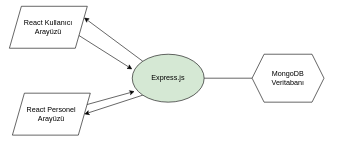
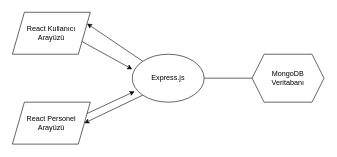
  <mxCell id="0" />
  <mxCell id="1" parent="0" />
  <mxCell id="2" style="rounded=0;orthogonalLoop=1;jettySize=auto;html=1;exitX=1;exitY=0.75;exitDx=0;exitDy=0;entryX=0;entryY=0.313;entryDx=0;entryDy=0;entryPerimeter=0;" parent="1" source="3" target="9" edge="1"><mxGeometry relative="1" as="geometry" /></mxCell>
- <mxCell id="3" value="React Kullanıcı &lt;br&gt;Arayüzü" style="shape=parallelogram;perimeter=parallelogramPerimeter;whiteSpace=wrap;html=1;fixedSize=1;" parent="1" vertex="1"><mxGeometry x="15" y="10" width="130" height="70" as="geometry" /></mxCell>
+ <mxCell id="3" value="React Kullanıcı &lt;br&gt;Arayüzü" style="shape=parallelogram;perimeter=parallelogramPerimeter;whiteSpace=wrap;html=1;fixedSize=1;" parent="1" vertex="1"><mxGeometry x="20" y="20" width="130" height="70" as="geometry" /></mxCell>
  <mxCell id="4" style="rounded=0;orthogonalLoop=1;jettySize=auto;html=1;exitX=1;exitY=0.25;exitDx=0;exitDy=0;entryX=0.033;entryY=0.775;entryDx=0;entryDy=0;entryPerimeter=0;" parent="1" source="5" target="9" edge="1"><mxGeometry relative="1" as="geometry" /></mxCell>
- <mxCell id="5" value="React Personel Arayüzü" style="shape=parallelogram;perimeter=parallelogramPerimeter;whiteSpace=wrap;html=1;fixedSize=1;" parent="1" vertex="1"><mxGeometry x="20" y="155" width="130" height="70" as="geometry" /></mxCell>
+ <mxCell id="5" value="React Personel Arayüzü" style="shape=parallelogram;perimeter=parallelogramPerimeter;whiteSpace=wrap;html=1;fixedSize=1;" parent="1" vertex="1"><mxGeometry x="20" y="170" width="130" height="70" as="geometry" /></mxCell>
  <mxCell id="6" style="rounded=0;orthogonalLoop=1;jettySize=auto;html=1;exitX=0;exitY=0;exitDx=0;exitDy=0;entryX=1;entryY=0.25;entryDx=0;entryDy=0;" parent="1" source="9" target="3" edge="1"><mxGeometry relative="1" as="geometry" /></mxCell>
  <mxCell id="7" style="rounded=0;orthogonalLoop=1;jettySize=auto;html=1;exitX=0;exitY=1;exitDx=0;exitDy=0;entryX=1;entryY=0.5;entryDx=0;entryDy=0;" parent="1" source="9" target="5" edge="1"><mxGeometry relative="1" as="geometry" /></mxCell>
  <mxCell id="8" style="edgeStyle=none;html=1;exitX=1;exitY=0.5;exitDx=0;exitDy=0;entryX=0;entryY=0.5;entryDx=0;entryDy=0;endArrow=none;" edge="1" parent="1" source="9" target="10"><mxGeometry relative="1" as="geometry" /></mxCell>
- <mxCell id="9" value="Express.js" style="ellipse;whiteSpace=wrap;html=1;fillColor=#d5e8d4;" parent="1" vertex="1"><mxGeometry x="220" y="90" width="120" height="80" as="geometry" /></mxCell>
+ <mxCell id="9" value="Express.js" style="ellipse;whiteSpace=wrap;html=1;" parent="1" vertex="1"><mxGeometry x="220" y="90" width="120" height="80" as="geometry" /></mxCell>
  <mxCell id="10" value="MongoDB&lt;br&gt;Veritabanı" style="shape=hexagon;perimeter=hexagonPerimeter2;whiteSpace=wrap;html=1;fixedSize=1;" parent="1" vertex="1"><mxGeometry x="420" y="90" width="120" height="80" as="geometry" /></mxCell>
